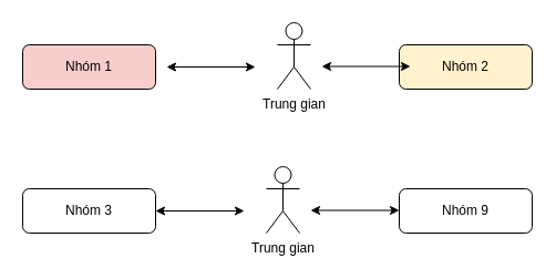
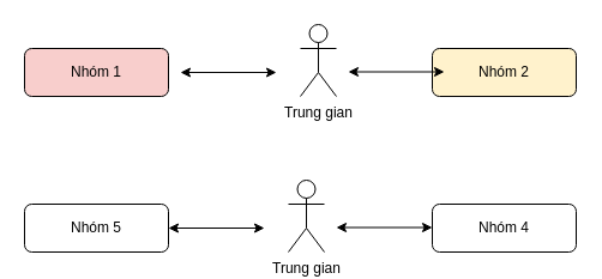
  <mxCell id="0" />
  <mxCell id="1" parent="0" />
  <mxCell id="2" value="Nhóm 1 " style="rounded=1;whiteSpace=wrap;html=1;fontSize=12;glass=0;strokeWidth=1;shadow=0;fillColor=#f8cecc;" parent="1" vertex="1"><mxGeometry x="20" y="40" width="120" height="40" as="geometry" /></mxCell>
  <mxCell id="3" value="Trung gian" style="shape=umlActor;verticalLabelPosition=bottom;verticalAlign=top;html=1;outlineConnect=0;" vertex="1" parent="1"><mxGeometry x="240" y="150" width="30" height="60" as="geometry" /></mxCell>
  <mxCell id="4" value="Nhóm 2" style="rounded=1;whiteSpace=wrap;html=1;fontSize=12;glass=0;strokeWidth=1;shadow=0;fillColor=#fff2cc;" vertex="1" parent="1"><mxGeometry x="360" y="40" width="120" height="40" as="geometry" /></mxCell>
- <mxCell id="5" value="Nhóm 3" style="rounded=1;whiteSpace=wrap;html=1;fontSize=12;glass=0;strokeWidth=1;shadow=0;" vertex="1" parent="1"><mxGeometry x="20" y="170" width="120" height="40" as="geometry" /></mxCell>
- <mxCell id="6" value="Nhóm 9" style="rounded=1;whiteSpace=wrap;html=1;fontSize=12;glass=0;strokeWidth=1;shadow=0;" vertex="1" parent="1"><mxGeometry x="360" y="170" width="120" height="40" as="geometry" /></mxCell>
+ <mxCell id="5" value="Nhóm 5" style="rounded=1;whiteSpace=wrap;html=1;fontSize=12;glass=0;strokeWidth=1;shadow=0;" vertex="1" parent="1"><mxGeometry x="20" y="170" width="120" height="40" as="geometry" /></mxCell>
+ <mxCell id="6" value="Nhóm 4" style="rounded=1;whiteSpace=wrap;html=1;fontSize=12;glass=0;strokeWidth=1;shadow=0;" vertex="1" parent="1"><mxGeometry x="360" y="170" width="120" height="40" as="geometry" /></mxCell>
  <mxCell id="7" value="" style="endArrow=classic;startArrow=classic;html=1;rounded=0;" edge="1" parent="1" source="5"><mxGeometry width="50" height="50" relative="1" as="geometry"><mxPoint x="170" y="180" as="sourcePoint" /><mxPoint x="220" y="190" as="targetPoint" /></mxGeometry></mxCell>
  <mxCell id="8" value="" style="endArrow=classic;startArrow=classic;html=1;rounded=0;" edge="1" parent="1"><mxGeometry width="50" height="50" relative="1" as="geometry"><mxPoint x="280" y="189.5" as="sourcePoint" /><mxPoint x="360" y="189.5" as="targetPoint" /></mxGeometry></mxCell>
  <mxCell id="9" value="Trung gian " style="shape=umlActor;verticalLabelPosition=bottom;verticalAlign=top;html=1;outlineConnect=0;" vertex="1" parent="1"><mxGeometry x="250" y="20" width="30" height="60" as="geometry" /></mxCell>
  <mxCell id="10" value="" style="endArrow=classic;startArrow=classic;html=1;rounded=0;" edge="1" parent="1"><mxGeometry width="50" height="50" relative="1" as="geometry"><mxPoint x="150" y="60" as="sourcePoint" /><mxPoint x="230" y="60" as="targetPoint" /></mxGeometry></mxCell>
  <mxCell id="11" value="" style="endArrow=classic;startArrow=classic;html=1;rounded=0;" edge="1" parent="1"><mxGeometry width="50" height="50" relative="1" as="geometry"><mxPoint x="290" y="59.5" as="sourcePoint" /><mxPoint x="370" y="59.5" as="targetPoint" /></mxGeometry></mxCell>
